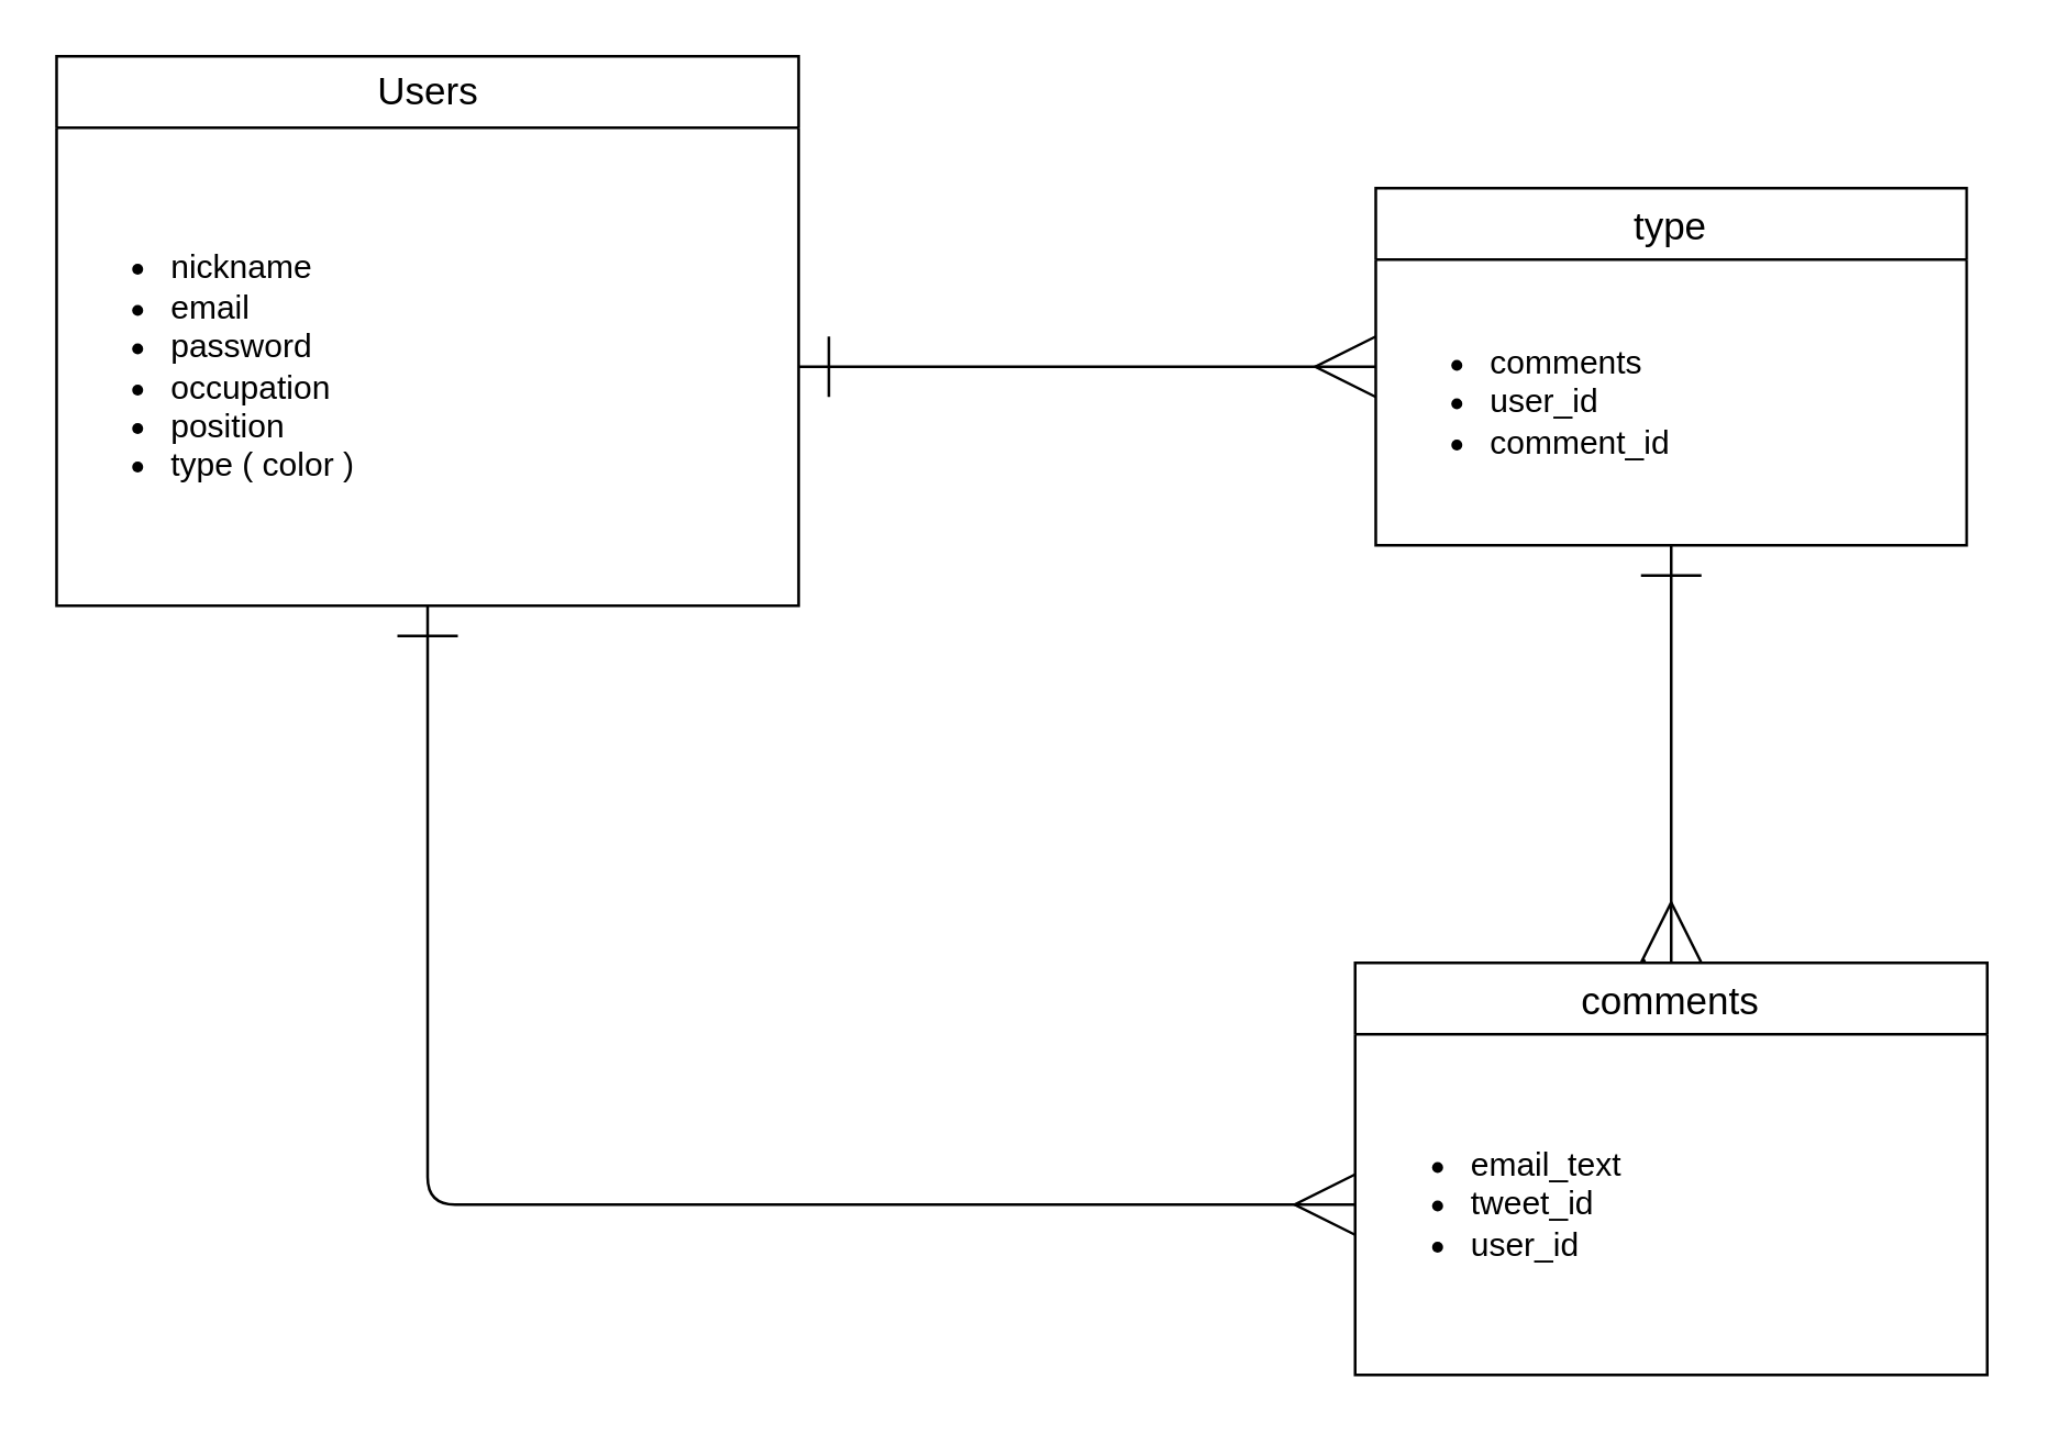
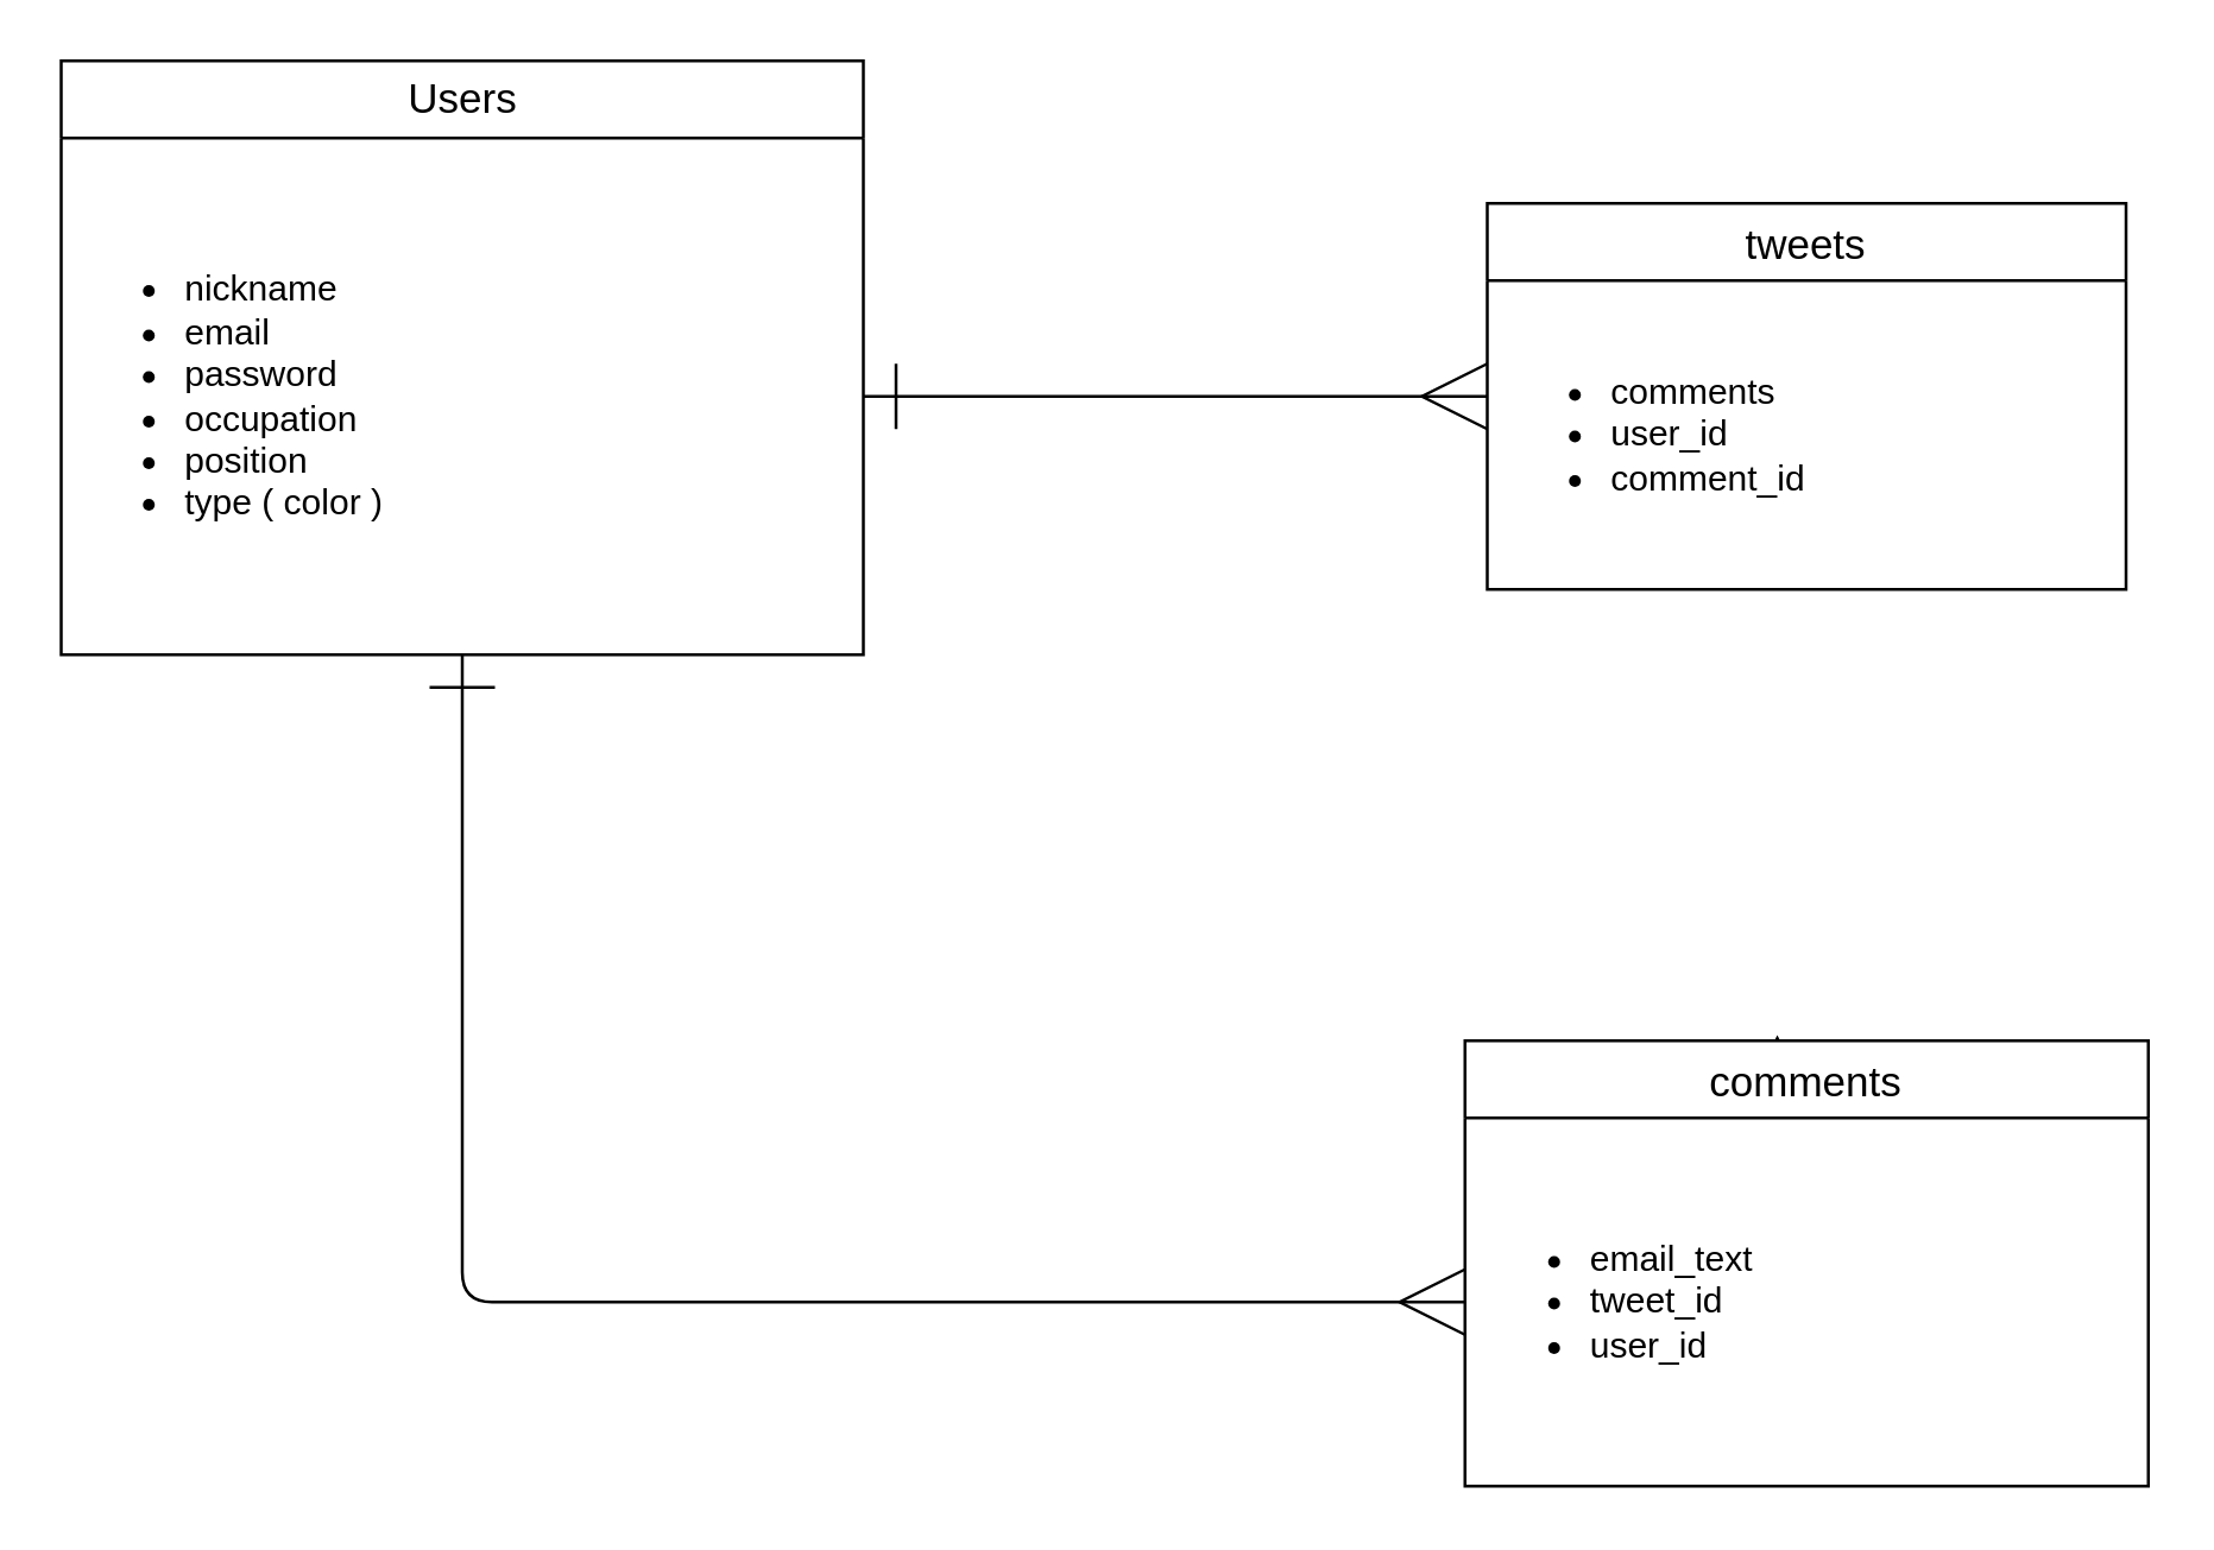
  <mxCell id="0" />
  <mxCell id="1" parent="0" />
  <mxCell id="2" value="Users" style="swimlane;fontStyle=0;childLayout=stackLayout;horizontal=1;startSize=26;horizontalStack=0;resizeParent=1;resizeParentMax=0;resizeLast=0;collapsible=1;marginBottom=0;align=center;fontSize=14;html=1;" parent="1" vertex="1"><mxGeometry x="20" y="20" width="270" height="200" as="geometry" /></mxCell>
  <mxCell id="3" value="&lt;ul&gt;&lt;li&gt;nickname&lt;/li&gt;&lt;li&gt;email&lt;/li&gt;&lt;li&gt;password&lt;/li&gt;&lt;li&gt;occupation&lt;/li&gt;&lt;li&gt;position&lt;/li&gt;&lt;li&gt;type ( color )&lt;/li&gt;&lt;/ul&gt;" style="text;strokeColor=none;fillColor=none;html=1;whiteSpace=wrap;verticalAlign=middle;overflow=hidden;" parent="2" vertex="1"><mxGeometry y="26" width="270" height="174" as="geometry" /></mxCell>
  <mxCell id="4" style="edgeStyle=orthogonalEdgeStyle;curved=0;rounded=1;sketch=0;orthogonalLoop=1;jettySize=auto;html=1;startArrow=ERone;startFill=0;endArrow=ERmany;endFill=0;startSize=20;endSize=20;exitX=1;exitY=0.5;exitDx=0;exitDy=0;" parent="1" source="3" target="8" edge="1"><mxGeometry relative="1" as="geometry"><mxPoint x="155" y="220" as="sourcePoint" /></mxGeometry></mxCell>
- <mxCell id="5" style="edgeStyle=orthogonalEdgeStyle;curved=0;rounded=1;sketch=0;orthogonalLoop=1;jettySize=auto;html=1;exitX=0.5;exitY=1;exitDx=0;exitDy=0;entryX=0.5;entryY=0;entryDx=0;entryDy=0;startArrow=ERone;startFill=0;startSize=20;endArrow=ERmany;endFill=0;endSize=20;" parent="1" source="9" target="10" edge="1"><mxGeometry relative="1" as="geometry" /></mxCell>
  <mxCell id="6" style="edgeStyle=orthogonalEdgeStyle;curved=0;rounded=1;sketch=0;orthogonalLoop=1;jettySize=auto;html=1;exitX=0.5;exitY=1;exitDx=0;exitDy=0;entryX=0;entryY=0.5;entryDx=0;entryDy=0;startArrow=ERone;startFill=0;startSize=20;endArrow=ERmany;endFill=0;endSize=20;" parent="1" source="3" target="11" edge="1"><mxGeometry relative="1" as="geometry" /></mxCell>
  <mxCell id="7" style="edgeStyle=orthogonalEdgeStyle;rounded=0;orthogonalLoop=1;jettySize=auto;html=1;exitX=0.5;exitY=0;exitDx=0;exitDy=0;entryX=0.457;entryY=-0.013;entryDx=0;entryDy=0;entryPerimeter=0;" parent="1" source="10" target="10" edge="1"><mxGeometry relative="1" as="geometry" /></mxCell>
- <mxCell id="8" value="type" style="swimlane;fontStyle=0;childLayout=stackLayout;horizontal=1;startSize=26;horizontalStack=0;resizeParent=1;resizeParentMax=0;resizeLast=0;collapsible=1;marginBottom=0;align=center;fontSize=14;rounded=0;sketch=0;" parent="1" vertex="1"><mxGeometry x="500" y="68" width="215" height="130" as="geometry" /></mxCell>
+ <mxCell id="8" value="tweets" style="swimlane;fontStyle=0;childLayout=stackLayout;horizontal=1;startSize=26;horizontalStack=0;resizeParent=1;resizeParentMax=0;resizeLast=0;collapsible=1;marginBottom=0;align=center;fontSize=14;rounded=0;sketch=0;" parent="1" vertex="1"><mxGeometry x="500" y="68" width="215" height="130" as="geometry" /></mxCell>
  <mxCell id="9" value="&lt;ul&gt;&lt;li&gt;comments&lt;/li&gt;&lt;li&gt;user_id&lt;/li&gt;&lt;li&gt;comment_id&lt;/li&gt;&lt;/ul&gt;" style="text;strokeColor=none;fillColor=none;html=1;whiteSpace=wrap;verticalAlign=middle;overflow=hidden;rounded=0;sketch=0;" parent="8" vertex="1"><mxGeometry y="26" width="215" height="104" as="geometry" /></mxCell>
  <mxCell id="10" value="comments" style="swimlane;fontStyle=0;childLayout=stackLayout;horizontal=1;startSize=26;horizontalStack=0;resizeParent=1;resizeParentMax=0;resizeLast=0;collapsible=1;marginBottom=0;align=center;fontSize=14;rounded=0;sketch=0;" parent="1" vertex="1"><mxGeometry x="492.5" y="350" width="230" height="150" as="geometry" /></mxCell>
  <mxCell id="11" value="&lt;ul&gt;&lt;li&gt;email_text&lt;/li&gt;&lt;li&gt;tweet_id&lt;/li&gt;&lt;li&gt;user_id&lt;/li&gt;&lt;/ul&gt;" style="text;strokeColor=none;fillColor=none;html=1;whiteSpace=wrap;verticalAlign=middle;overflow=hidden;rounded=0;sketch=0;" parent="10" vertex="1"><mxGeometry y="26" width="230" height="124" as="geometry" /></mxCell>
